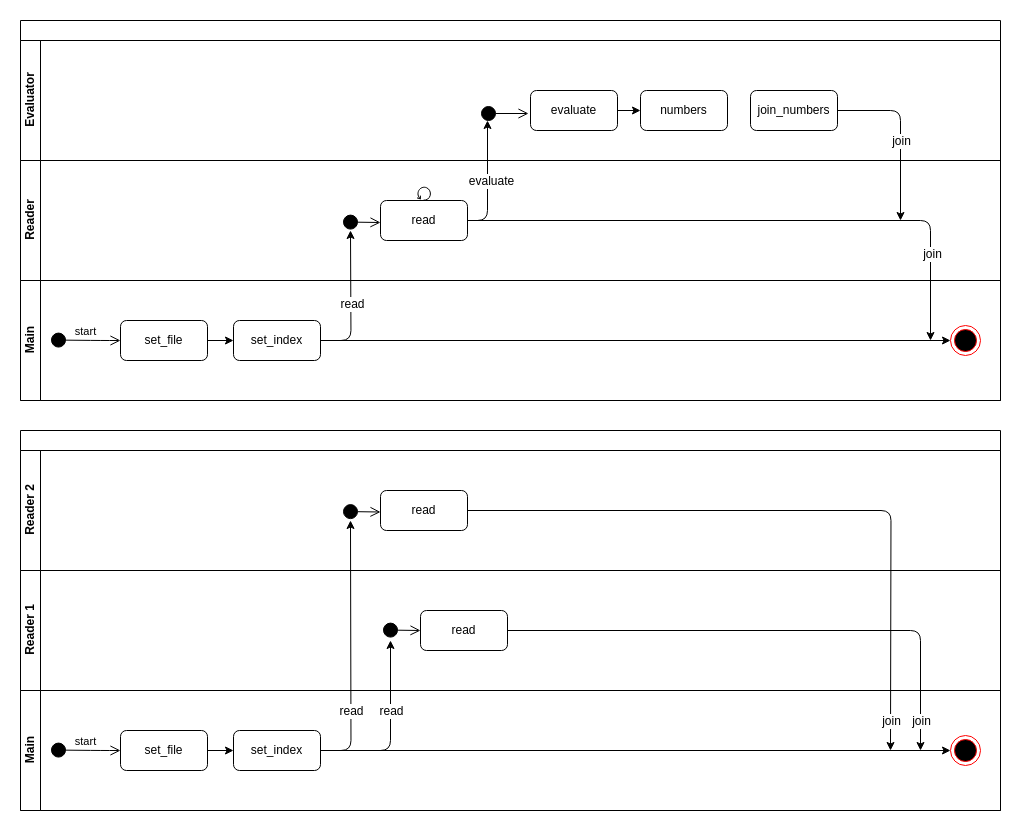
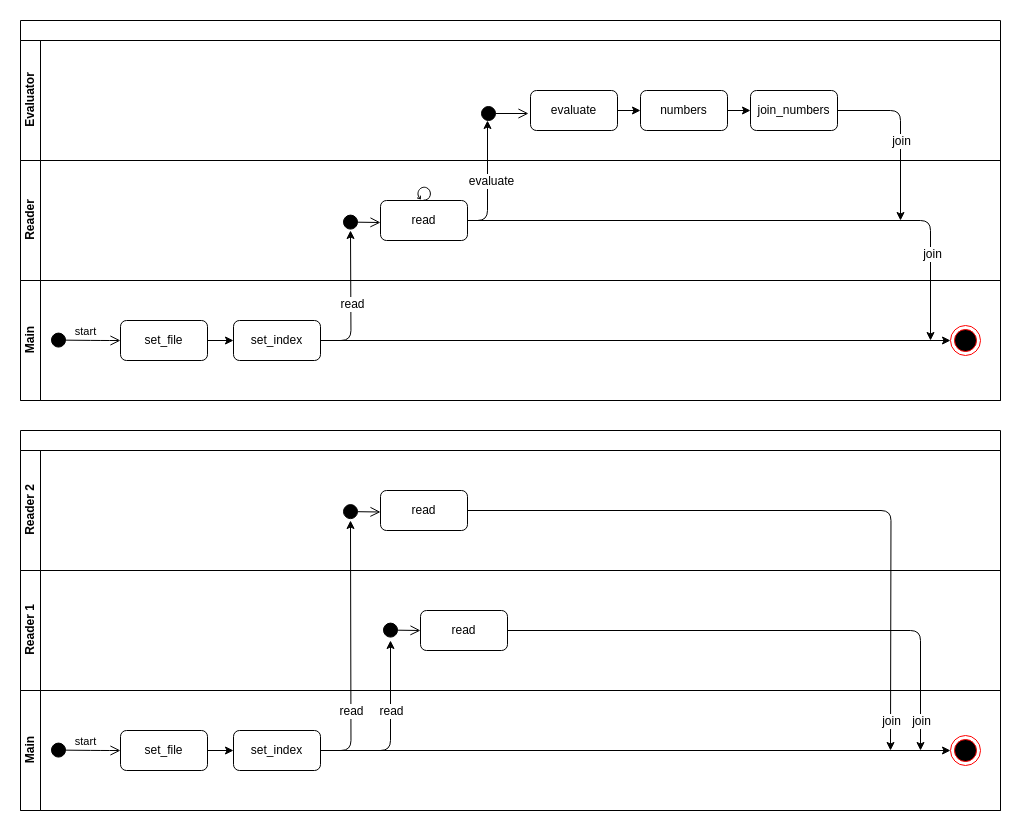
  <mxCell id="0" />
  <mxCell id="1" parent="0" />
  <mxCell id="2" value="" style="swimlane;html=1;childLayout=stackLayout;resizeParent=1;resizeParentMax=0;horizontal=1;startSize=20;horizontalStack=0;" vertex="1" parent="1"><mxGeometry x="20" y="20" width="980" height="380" as="geometry" /></mxCell>
  <mxCell id="3" value="Evaluator" style="swimlane;html=1;startSize=20;horizontal=0;" vertex="1" parent="2"><mxGeometry y="20" width="980" height="120" as="geometry" /></mxCell>
  <mxCell id="4" value="" style="html=1;verticalAlign=bottom;startArrow=circle;startFill=1;endArrow=open;startSize=6;endSize=8;" edge="1" parent="3"><mxGeometry width="80" relative="1" as="geometry"><mxPoint x="460" y="73" as="sourcePoint" /><mxPoint x="508" y="73" as="targetPoint" /></mxGeometry></mxCell>
  <mxCell id="5" style="edgeStyle=orthogonalEdgeStyle;rounded=1;orthogonalLoop=1;jettySize=auto;html=1;exitX=1;exitY=0.5;exitDx=0;exitDy=0;entryX=0;entryY=0.5;entryDx=0;entryDy=0;" edge="1" parent="3" source="6" target="8"><mxGeometry relative="1" as="geometry" /></mxCell>
  <mxCell id="6" value="evaluate" style="shape=ext;rounded=1;html=1;whiteSpace=wrap;" vertex="1" parent="3"><mxGeometry x="510" y="50" width="87" height="40" as="geometry" /></mxCell>
+ <mxCell id="7" style="edgeStyle=orthogonalEdgeStyle;rounded=1;orthogonalLoop=1;jettySize=auto;html=1;exitX=1;exitY=0.5;exitDx=0;exitDy=0;entryX=0;entryY=0.5;entryDx=0;entryDy=0;" edge="1" parent="3" source="8" target="9"><mxGeometry relative="1" as="geometry" /></mxCell>
  <mxCell id="8" value="numbers" style="shape=ext;rounded=1;html=1;whiteSpace=wrap;" vertex="1" parent="3"><mxGeometry x="620" y="50" width="87" height="40" as="geometry" /></mxCell>
  <mxCell id="9" value="join_numbers" style="shape=ext;rounded=1;html=1;whiteSpace=wrap;" vertex="1" parent="3"><mxGeometry x="730" y="50" width="87" height="40" as="geometry" /></mxCell>
  <mxCell id="10" value="Reader" style="swimlane;html=1;startSize=20;horizontal=0;" vertex="1" parent="2"><mxGeometry y="140" width="980" height="120" as="geometry" /></mxCell>
  <mxCell id="11" value="" style="html=1;verticalAlign=bottom;startArrow=circle;startFill=1;endArrow=open;startSize=6;endSize=8;" edge="1" parent="10"><mxGeometry width="80" relative="1" as="geometry"><mxPoint x="322" y="61.5" as="sourcePoint" /><mxPoint x="360" y="62" as="targetPoint" /></mxGeometry></mxCell>
  <mxCell id="12" value="read" style="shape=ext;rounded=1;html=1;whiteSpace=wrap;" vertex="1" parent="10"><mxGeometry x="360" y="40" width="87" height="40" as="geometry" /></mxCell>
  <mxCell id="13" value="" style="shape=mxgraph.bpmn.loop;html=1;outlineConnect=0;" vertex="1" parent="10"><mxGeometry x="396.5" y="26" width="14" height="14" as="geometry" /></mxCell>
  <mxCell id="14" value="Main" style="swimlane;html=1;startSize=20;horizontal=0;" vertex="1" parent="2"><mxGeometry y="260" width="980" height="120" as="geometry" /></mxCell>
  <mxCell id="15" value="start" style="html=1;verticalAlign=bottom;startArrow=circle;startFill=1;endArrow=open;startSize=6;endSize=8;entryX=0;entryY=0.5;entryDx=0;entryDy=0;" edge="1" parent="14" target="20"><mxGeometry width="80" relative="1" as="geometry"><mxPoint x="30" y="59.5" as="sourcePoint" /><mxPoint x="80" y="-50" as="targetPoint" /><Array as="points"><mxPoint x="80" y="60" /></Array></mxGeometry></mxCell>
  <mxCell id="16" value="" style="ellipse;html=1;shape=endState;fillColor=#000000;strokeColor=#ff0000;" vertex="1" parent="14"><mxGeometry x="930" y="45" width="30" height="30" as="geometry" /></mxCell>
  <mxCell id="17" style="edgeStyle=orthogonalEdgeStyle;rounded=1;orthogonalLoop=1;jettySize=auto;html=1;exitX=1;exitY=0.5;exitDx=0;exitDy=0;" edge="1" parent="14" source="12"><mxGeometry relative="1" as="geometry"><mxPoint x="910" y="60" as="targetPoint" /><mxPoint x="580" y="-60" as="sourcePoint" /><Array as="points"><mxPoint x="910" y="-60" /><mxPoint x="910" y="60" /></Array></mxGeometry></mxCell>
  <mxCell id="18" value="join" style="text;html=1;resizable=0;points=[];align=center;verticalAlign=middle;labelBackgroundColor=#ffffff;" vertex="1" connectable="0" parent="17"><mxGeometry x="0.7" y="1" relative="1" as="geometry"><mxPoint as="offset" /></mxGeometry></mxCell>
  <mxCell id="19" style="edgeStyle=orthogonalEdgeStyle;rounded=1;orthogonalLoop=1;jettySize=auto;html=1;exitX=1;exitY=0.5;exitDx=0;exitDy=0;entryX=0;entryY=0.5;entryDx=0;entryDy=0;" edge="1" parent="14" source="20" target="22"><mxGeometry relative="1" as="geometry" /></mxCell>
  <mxCell id="20" value="set_file" style="shape=ext;rounded=1;html=1;whiteSpace=wrap;" vertex="1" parent="14"><mxGeometry x="100" y="40" width="87" height="40" as="geometry" /></mxCell>
  <mxCell id="21" style="edgeStyle=orthogonalEdgeStyle;rounded=1;orthogonalLoop=1;jettySize=auto;html=1;exitX=1;exitY=0.5;exitDx=0;exitDy=0;entryX=0;entryY=0.5;entryDx=0;entryDy=0;" edge="1" parent="14" source="22" target="16"><mxGeometry relative="1" as="geometry" /></mxCell>
  <mxCell id="22" value="set_index" style="shape=ext;rounded=1;html=1;whiteSpace=wrap;" vertex="1" parent="14"><mxGeometry x="213" y="40" width="87" height="40" as="geometry" /></mxCell>
  <mxCell id="23" style="edgeStyle=orthogonalEdgeStyle;rounded=1;orthogonalLoop=1;jettySize=auto;html=1;exitX=1;exitY=0.5;exitDx=0;exitDy=0;" edge="1" parent="1" source="12"><mxGeometry relative="1" as="geometry"><mxPoint x="487" y="120" as="targetPoint" /><Array as="points"><mxPoint x="487" y="220" /><mxPoint x="487" y="120" /></Array></mxGeometry></mxCell>
  <mxCell id="24" value="evaluate" style="text;html=1;resizable=0;points=[];align=center;verticalAlign=middle;labelBackgroundColor=#ffffff;" vertex="1" connectable="0" parent="23"><mxGeometry x="0.098" relative="1" as="geometry"><mxPoint x="3" y="6" as="offset" /></mxGeometry></mxCell>
  <mxCell id="25" style="edgeStyle=orthogonalEdgeStyle;rounded=1;orthogonalLoop=1;jettySize=auto;html=1;exitX=1;exitY=0.5;exitDx=0;exitDy=0;" edge="1" parent="1" source="9"><mxGeometry relative="1" as="geometry"><mxPoint x="900" y="220" as="targetPoint" /><mxPoint x="860" y="110" as="sourcePoint" /><Array as="points"><mxPoint x="900" y="110" /></Array></mxGeometry></mxCell>
  <mxCell id="26" value="join" style="text;html=1;resizable=0;points=[];align=center;verticalAlign=middle;labelBackgroundColor=#ffffff;" vertex="1" connectable="0" parent="25"><mxGeometry x="0.399" y="2" relative="1" as="geometry"><mxPoint x="-2" y="-28" as="offset" /></mxGeometry></mxCell>
  <mxCell id="27" style="edgeStyle=orthogonalEdgeStyle;rounded=1;orthogonalLoop=1;jettySize=auto;html=1;exitX=1;exitY=0.5;exitDx=0;exitDy=0;" edge="1" parent="1" source="22"><mxGeometry relative="1" as="geometry"><mxPoint x="350" y="230" as="targetPoint" /></mxGeometry></mxCell>
  <mxCell id="28" value="read" style="text;html=1;resizable=0;points=[];align=center;verticalAlign=middle;labelBackgroundColor=#ffffff;" vertex="1" connectable="0" parent="27"><mxGeometry x="-0.043" y="-1" relative="1" as="geometry"><mxPoint as="offset" /></mxGeometry></mxCell>
  <mxCell id="29" value="" style="swimlane;html=1;childLayout=stackLayout;resizeParent=1;resizeParentMax=0;horizontal=1;startSize=20;horizontalStack=0;" vertex="1" parent="1"><mxGeometry x="20" y="430" width="980" height="380" as="geometry" /></mxCell>
  <mxCell id="30" value="Reader 2" style="swimlane;html=1;startSize=20;horizontal=0;" vertex="1" parent="29"><mxGeometry y="20" width="980" height="120" as="geometry" /></mxCell>
  <mxCell id="31" value="" style="html=1;verticalAlign=bottom;startArrow=circle;startFill=1;endArrow=open;startSize=6;endSize=8;" edge="1" parent="30"><mxGeometry width="80" relative="1" as="geometry"><mxPoint x="322" y="61" as="sourcePoint" /><mxPoint x="360" y="61.5" as="targetPoint" /></mxGeometry></mxCell>
  <mxCell id="32" value="read" style="shape=ext;rounded=1;html=1;whiteSpace=wrap;" vertex="1" parent="30"><mxGeometry x="360" y="40" width="87" height="40" as="geometry" /></mxCell>
  <mxCell id="33" value="Reader 1" style="swimlane;html=1;startSize=20;horizontal=0;" vertex="1" parent="29"><mxGeometry y="140" width="980" height="120" as="geometry" /></mxCell>
  <mxCell id="34" value="" style="html=1;verticalAlign=bottom;startArrow=circle;startFill=1;endArrow=open;startSize=6;endSize=8;" edge="1" parent="33"><mxGeometry width="80" relative="1" as="geometry"><mxPoint x="362" y="59.5" as="sourcePoint" /><mxPoint x="400" y="60" as="targetPoint" /></mxGeometry></mxCell>
  <mxCell id="35" value="read" style="shape=ext;rounded=1;html=1;whiteSpace=wrap;" vertex="1" parent="33"><mxGeometry x="400" y="40" width="87" height="40" as="geometry" /></mxCell>
  <mxCell id="36" value="Main" style="swimlane;html=1;startSize=20;horizontal=0;" vertex="1" parent="29"><mxGeometry y="260" width="980" height="120" as="geometry" /></mxCell>
  <mxCell id="37" value="start" style="html=1;verticalAlign=bottom;startArrow=circle;startFill=1;endArrow=open;startSize=6;endSize=8;entryX=0;entryY=0.5;entryDx=0;entryDy=0;" edge="1" parent="36" target="42"><mxGeometry width="80" relative="1" as="geometry"><mxPoint x="30" y="59.5" as="sourcePoint" /><mxPoint x="80" y="-50" as="targetPoint" /><Array as="points"><mxPoint x="80" y="60" /></Array></mxGeometry></mxCell>
  <mxCell id="38" value="" style="ellipse;html=1;shape=endState;fillColor=#000000;strokeColor=#ff0000;" vertex="1" parent="36"><mxGeometry x="930" y="45" width="30" height="30" as="geometry" /></mxCell>
  <mxCell id="39" style="edgeStyle=orthogonalEdgeStyle;rounded=1;orthogonalLoop=1;jettySize=auto;html=1;exitX=1;exitY=0.5;exitDx=0;exitDy=0;" edge="1" parent="36" source="35"><mxGeometry relative="1" as="geometry"><mxPoint x="900" y="60" as="targetPoint" /><mxPoint x="580" y="-60" as="sourcePoint" /><Array as="points"><mxPoint x="900" y="-60" /></Array></mxGeometry></mxCell>
  <mxCell id="40" value="join" style="text;html=1;resizable=0;points=[];align=center;verticalAlign=middle;labelBackgroundColor=#ffffff;" vertex="1" connectable="0" parent="39"><mxGeometry x="0.7" y="1" relative="1" as="geometry"><mxPoint x="-1" y="50" as="offset" /></mxGeometry></mxCell>
  <mxCell id="41" style="edgeStyle=orthogonalEdgeStyle;rounded=1;orthogonalLoop=1;jettySize=auto;html=1;exitX=1;exitY=0.5;exitDx=0;exitDy=0;entryX=0;entryY=0.5;entryDx=0;entryDy=0;" edge="1" parent="36" source="42" target="44"><mxGeometry relative="1" as="geometry" /></mxCell>
  <mxCell id="42" value="set_file" style="shape=ext;rounded=1;html=1;whiteSpace=wrap;" vertex="1" parent="36"><mxGeometry x="100" y="40" width="87" height="40" as="geometry" /></mxCell>
  <mxCell id="43" style="edgeStyle=orthogonalEdgeStyle;rounded=1;orthogonalLoop=1;jettySize=auto;html=1;exitX=1;exitY=0.5;exitDx=0;exitDy=0;entryX=0;entryY=0.5;entryDx=0;entryDy=0;" edge="1" parent="36" source="44" target="38"><mxGeometry relative="1" as="geometry" /></mxCell>
  <mxCell id="44" value="set_index" style="shape=ext;rounded=1;html=1;whiteSpace=wrap;" vertex="1" parent="36"><mxGeometry x="213" y="40" width="87" height="40" as="geometry" /></mxCell>
  <mxCell id="45" style="edgeStyle=orthogonalEdgeStyle;rounded=1;orthogonalLoop=1;jettySize=auto;html=1;exitX=1;exitY=0.5;exitDx=0;exitDy=0;" edge="1" parent="1" source="44"><mxGeometry relative="1" as="geometry"><mxPoint x="390" y="640" as="targetPoint" /><Array as="points"><mxPoint x="390" y="750" /><mxPoint x="390" y="640" /></Array></mxGeometry></mxCell>
  <mxCell id="46" value="read" style="text;html=1;resizable=0;points=[];align=center;verticalAlign=middle;labelBackgroundColor=#ffffff;" vertex="1" connectable="0" parent="45"><mxGeometry x="-0.043" y="-1" relative="1" as="geometry"><mxPoint x="-1" y="-24" as="offset" /></mxGeometry></mxCell>
  <mxCell id="47" style="edgeStyle=orthogonalEdgeStyle;rounded=1;orthogonalLoop=1;jettySize=auto;html=1;exitX=1;exitY=0.5;exitDx=0;exitDy=0;" edge="1" parent="1" source="44"><mxGeometry relative="1" as="geometry"><mxPoint x="350" y="520" as="targetPoint" /></mxGeometry></mxCell>
  <mxCell id="48" value="read" style="text;html=1;resizable=0;points=[];align=center;verticalAlign=middle;labelBackgroundColor=#ffffff;" vertex="1" connectable="0" parent="47"><mxGeometry x="-0.1" y="-3" relative="1" as="geometry"><mxPoint x="-3" y="47" as="offset" /></mxGeometry></mxCell>
  <mxCell id="49" style="edgeStyle=orthogonalEdgeStyle;rounded=1;orthogonalLoop=1;jettySize=auto;html=1;exitX=1;exitY=0.5;exitDx=0;exitDy=0;" edge="1" parent="1" source="32"><mxGeometry relative="1" as="geometry"><mxPoint x="890" y="750" as="targetPoint" /></mxGeometry></mxCell>
  <mxCell id="50" value="join" style="text;html=1;resizable=0;points=[];align=center;verticalAlign=middle;labelBackgroundColor=#ffffff;" vertex="1" connectable="0" parent="49"><mxGeometry x="0.267" y="-36" relative="1" as="geometry"><mxPoint x="3" y="174" as="offset" /></mxGeometry></mxCell>
